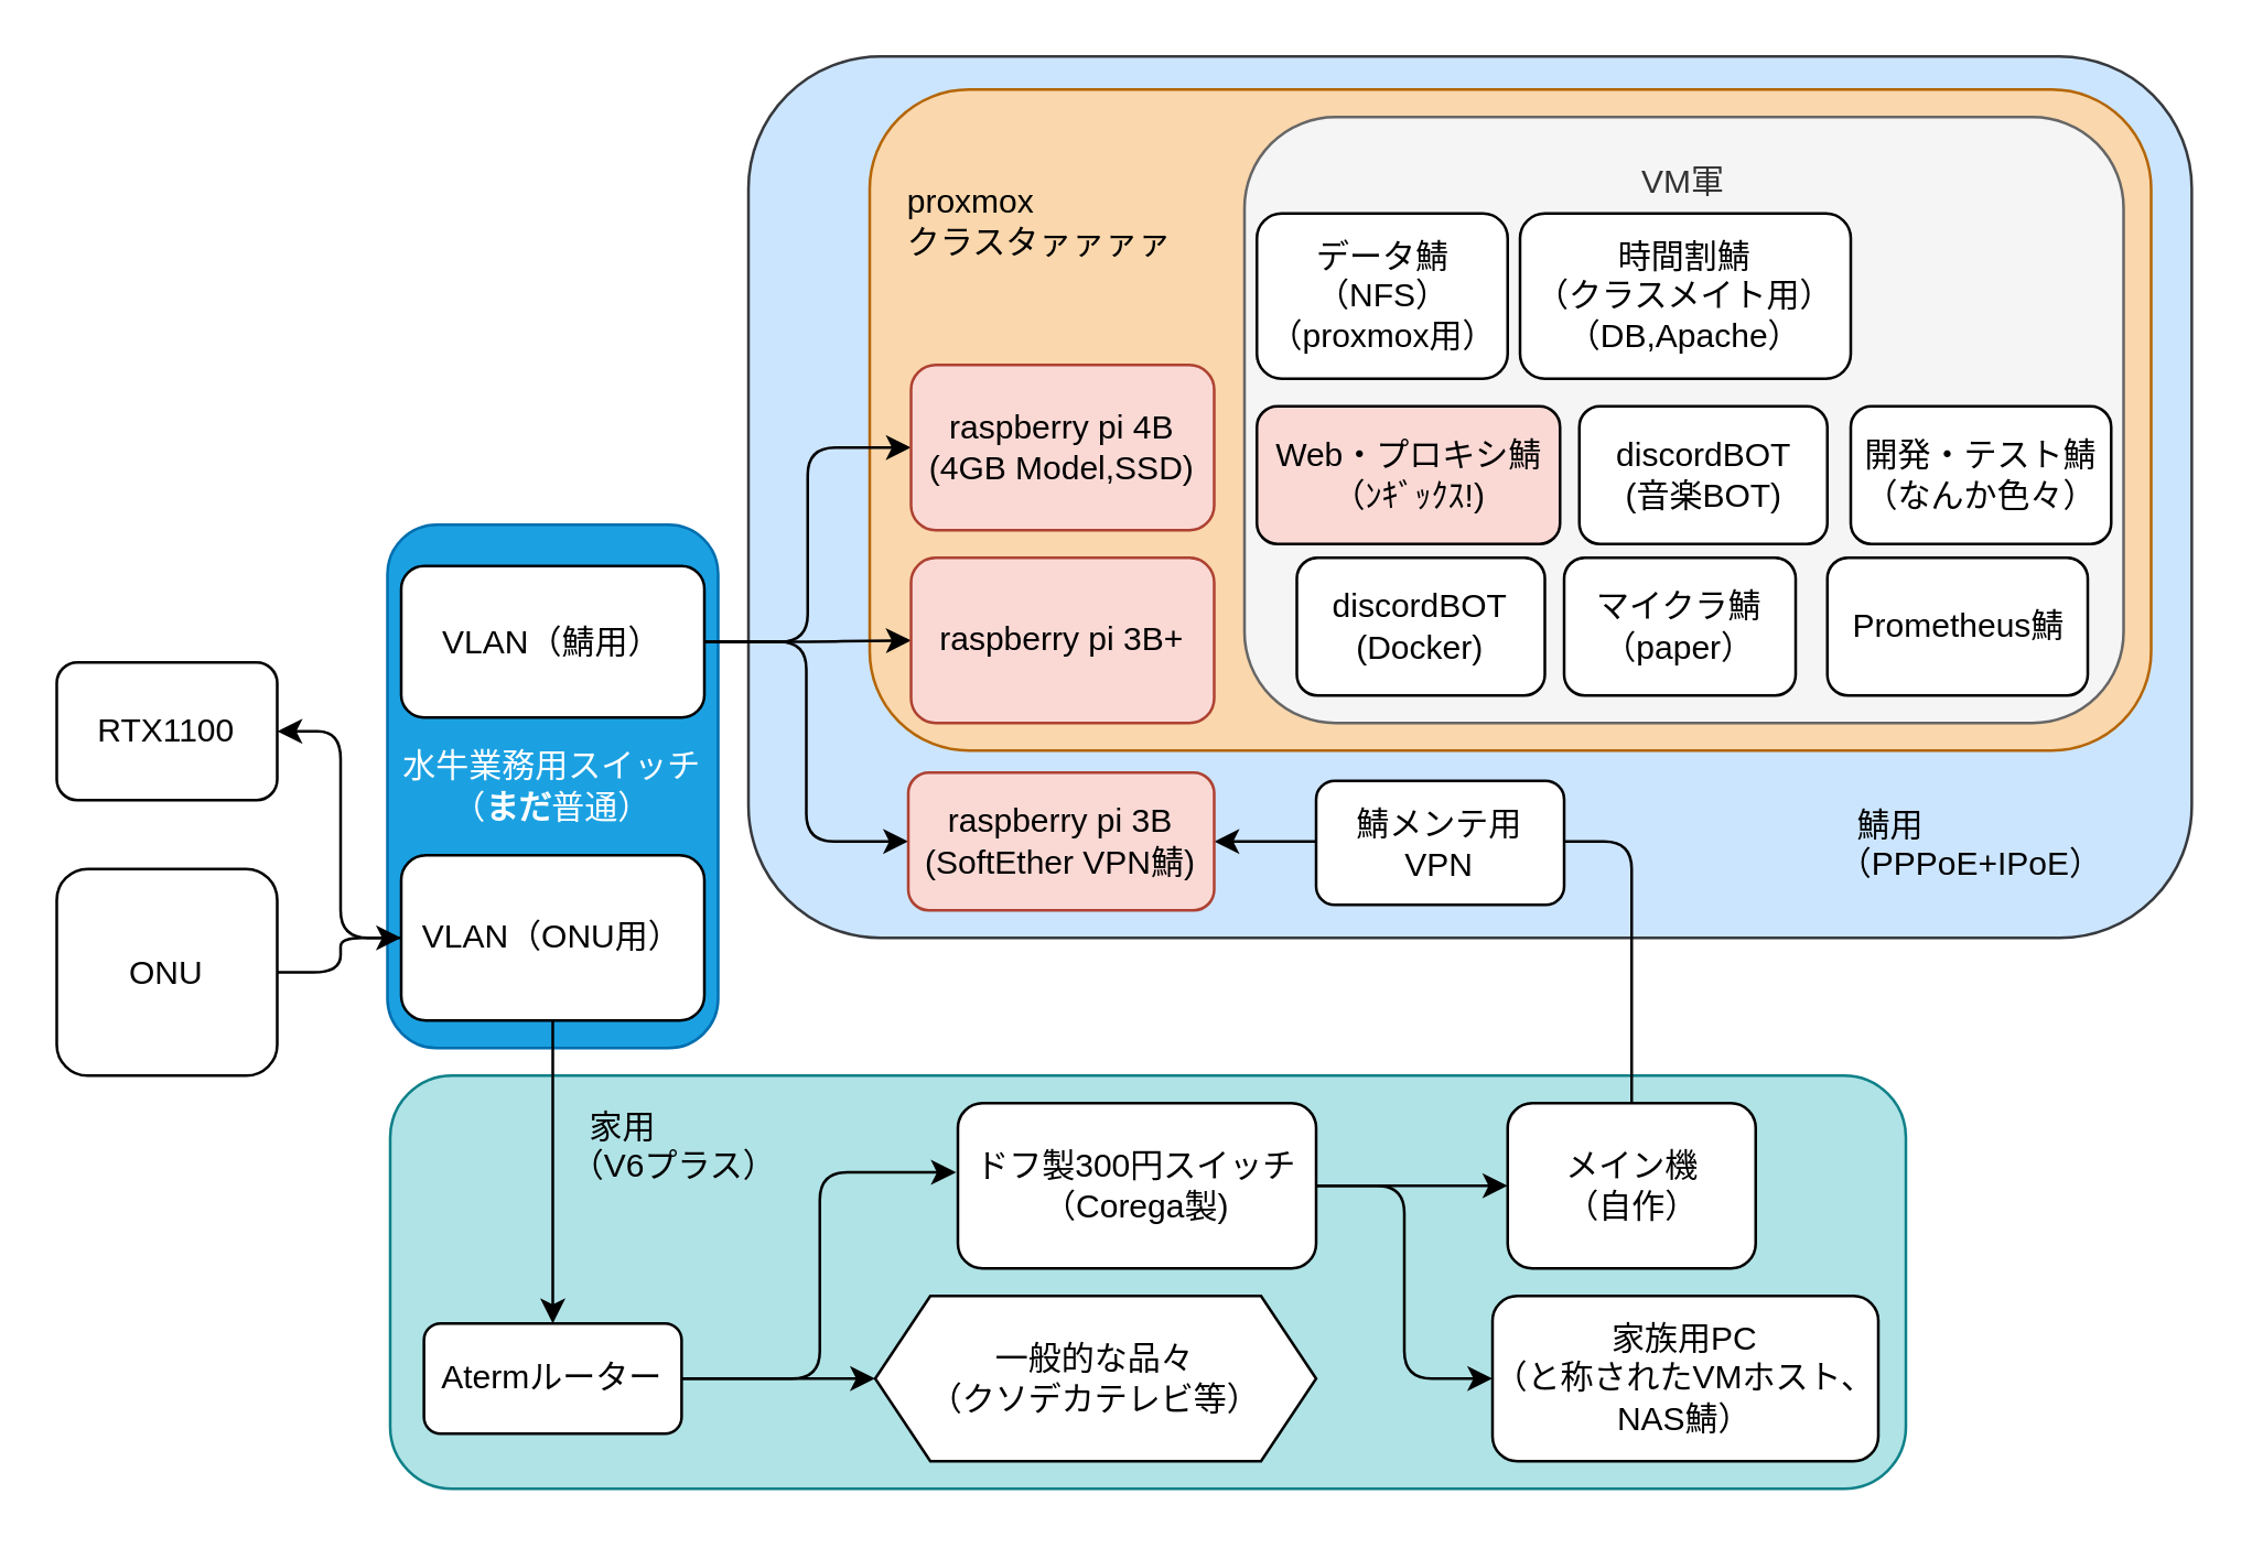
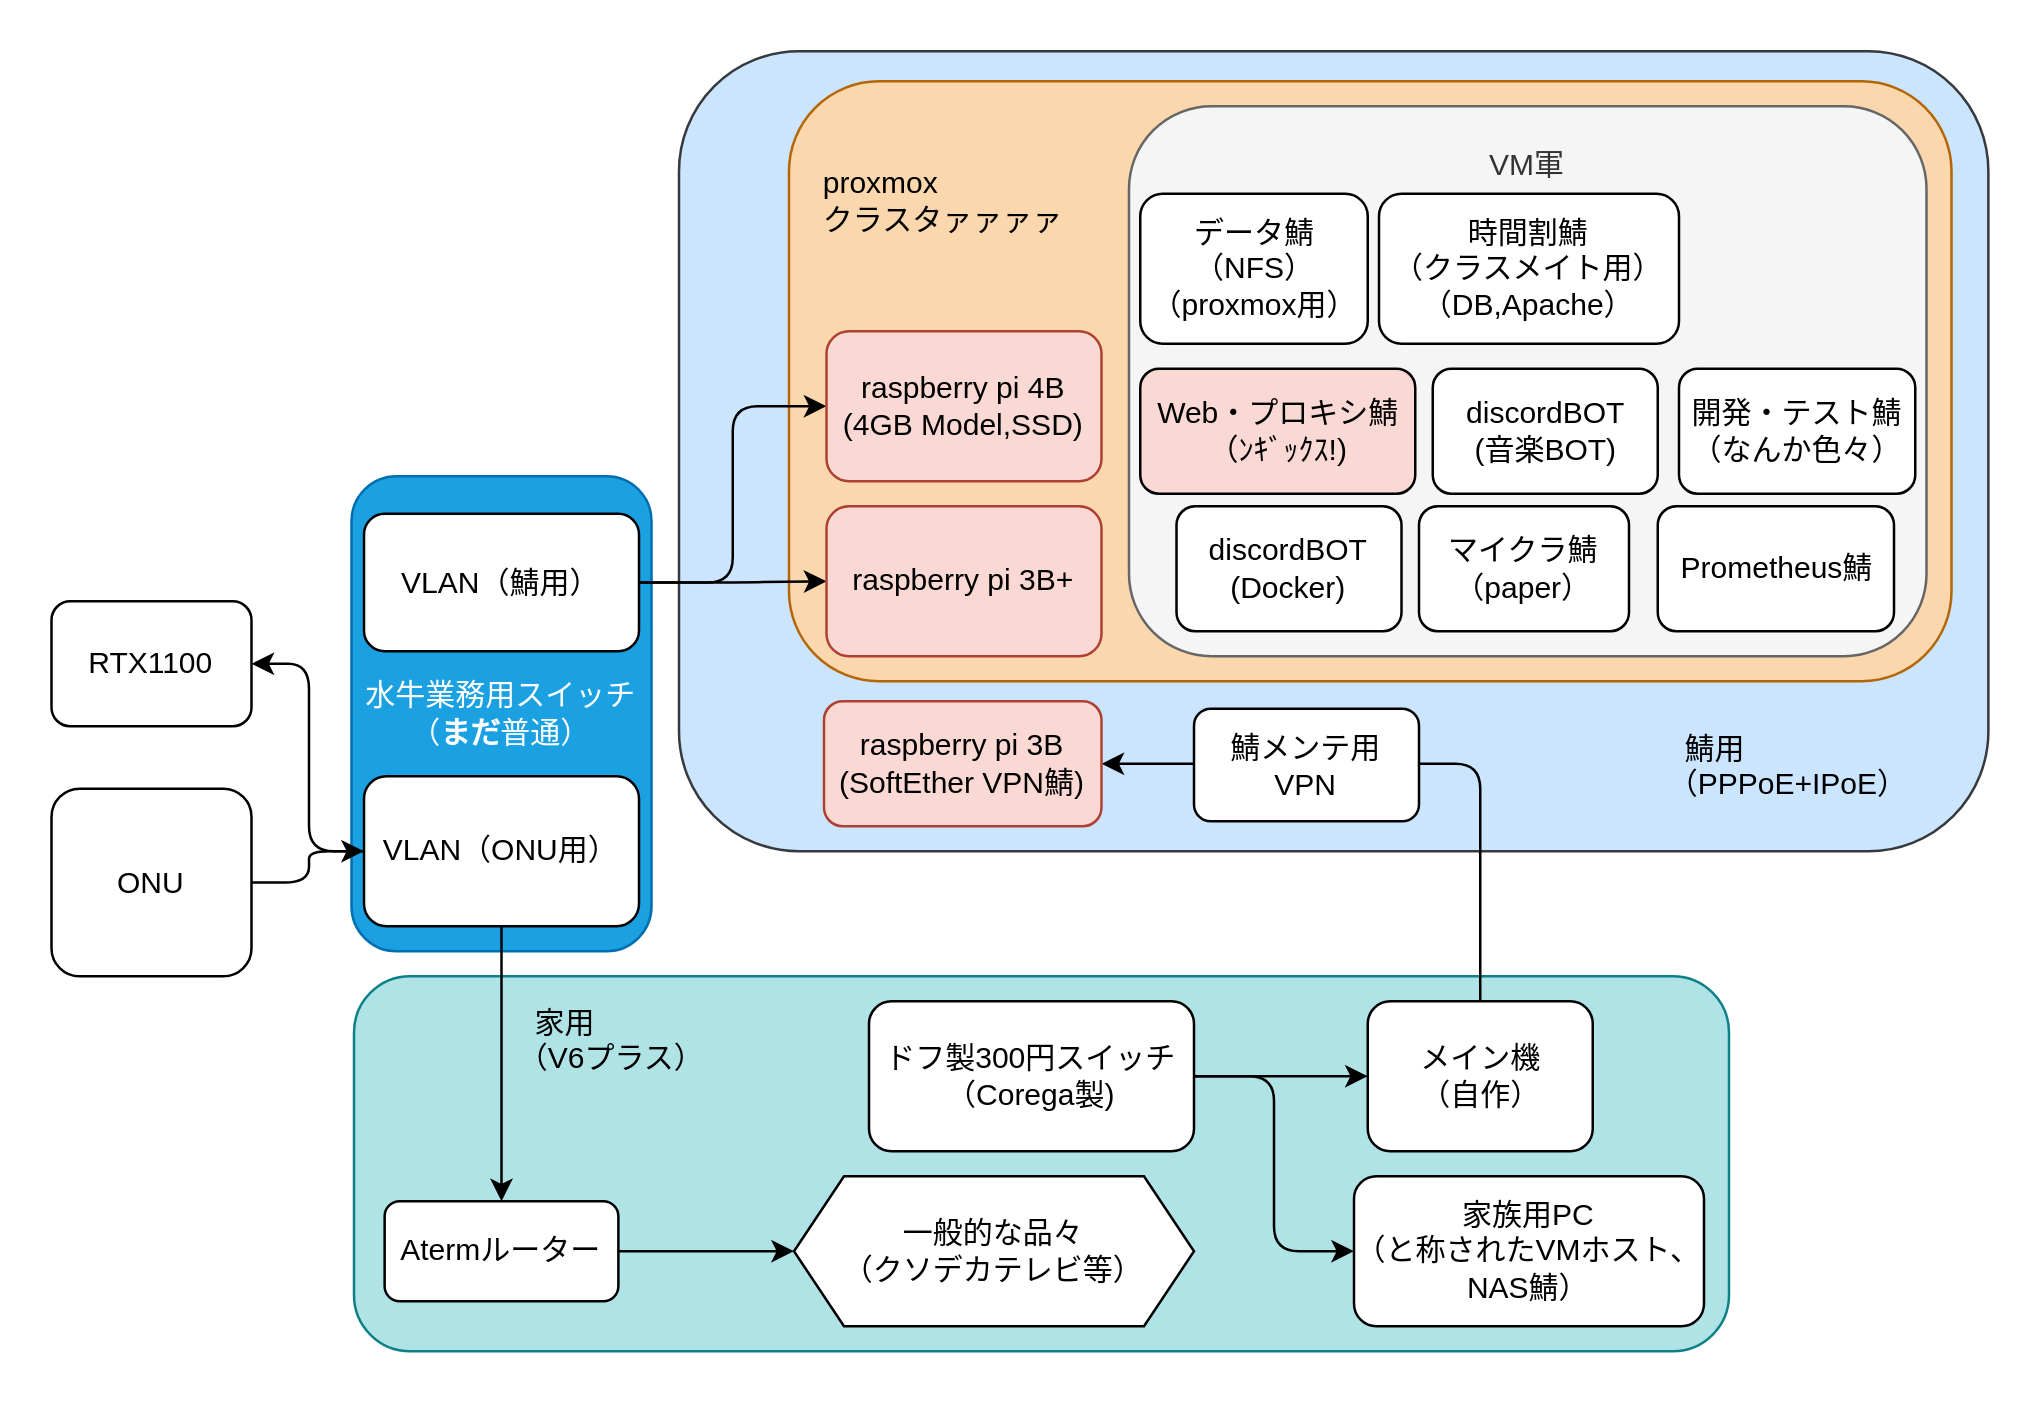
  <mxCell id="0" />
  <mxCell id="1" parent="0" />
  <mxCell id="2" value="" style="rounded=1;whiteSpace=wrap;html=1;fillColor=#cce5ff;strokeColor=#36393d;" vertex="1" parent="1"><mxGeometry x="271" y="20" width="523.75" height="320" as="geometry" /></mxCell>
  <mxCell id="3" value="" style="rounded=1;whiteSpace=wrap;html=1;fillColor=#b0e3e6;strokeColor=#0e8088;" vertex="1" parent="1"><mxGeometry x="141" y="390" width="550" height="150" as="geometry" /></mxCell>
  <mxCell id="4" value="&lt;blockquote style=&quot;margin: 0 0 0 40px ; border: none ; padding: 0px&quot;&gt;&lt;/blockquote&gt;&lt;font color=&quot;#000000&quot;&gt;&lt;span style=&quot;text-align: center&quot;&gt;&lt;div style=&quot;text-align: justify&quot;&gt;&lt;span&gt;　proxmox&lt;/span&gt;&lt;/div&gt;&lt;/span&gt;&lt;span style=&quot;text-align: center&quot;&gt;&lt;div style=&quot;text-align: justify&quot;&gt;&lt;span&gt;　クラスタァァァァ&lt;/span&gt;&lt;/div&gt;&lt;/span&gt;&lt;/font&gt;&lt;div style=&quot;text-align: justify&quot;&gt;&lt;font color=&quot;#000000&quot;&gt;&lt;br&gt;&lt;/font&gt;&lt;/div&gt;&lt;div style=&quot;text-align: justify&quot;&gt;&lt;font color=&quot;#000000&quot;&gt;&lt;br&gt;&lt;/font&gt;&lt;/div&gt;&lt;div style=&quot;text-align: justify&quot;&gt;&lt;font color=&quot;#000000&quot;&gt;&lt;br&gt;&lt;/font&gt;&lt;/div&gt;&lt;div style=&quot;text-align: justify&quot;&gt;&lt;font color=&quot;#000000&quot;&gt;&lt;br&gt;&lt;/font&gt;&lt;/div&gt;&lt;div style=&quot;text-align: justify&quot;&gt;&lt;font color=&quot;#000000&quot;&gt;&lt;br&gt;&lt;/font&gt;&lt;/div&gt;&lt;div style=&quot;text-align: justify&quot;&gt;&lt;font color=&quot;#000000&quot;&gt;&amp;nbsp;&lt;/font&gt;&lt;/div&gt;&lt;blockquote style=&quot;margin: 0 0 0 40px ; border: none ; padding: 0px&quot;&gt;&lt;/blockquote&gt;&lt;blockquote style=&quot;margin: 0 0 0 40px ; border: none ; padding: 0px&quot;&gt;&lt;/blockquote&gt;&lt;blockquote style=&quot;margin: 0 0 0 40px ; border: none ; padding: 0px&quot;&gt;&lt;/blockquote&gt;&lt;blockquote style=&quot;margin: 0 0 0 40px ; border: none ; padding: 0px&quot;&gt;&lt;/blockquote&gt;&lt;blockquote style=&quot;margin: 0 0 0 40px ; border: none ; padding: 0px&quot;&gt;&lt;/blockquote&gt;&lt;blockquote style=&quot;margin: 0 0 0 40px ; border: none ; padding: 0px&quot;&gt;&lt;/blockquote&gt;&lt;blockquote style=&quot;margin: 0 0 0 40px ; border: none ; padding: 0px&quot;&gt;&lt;/blockquote&gt;&lt;blockquote style=&quot;text-align: center ; margin: 0px 0px 0px 40px ; border: none ; padding: 0px&quot;&gt;&lt;font color=&quot;#000000&quot;&gt;&lt;br&gt;&lt;/font&gt;&lt;/blockquote&gt;&lt;blockquote style=&quot;text-align: center ; margin: 0px 0px 0px 40px ; border: none ; padding: 0px&quot;&gt;&lt;font color=&quot;#000000&quot;&gt;&lt;br&gt;&lt;/font&gt;&lt;/blockquote&gt;&lt;blockquote style=&quot;text-align: center ; margin: 0px 0px 0px 40px ; border: none ; padding: 0px&quot;&gt;&lt;font color=&quot;#000000&quot;&gt;&lt;br&gt;&lt;/font&gt;&lt;/blockquote&gt;&lt;blockquote style=&quot;text-align: center ; margin: 0px 0px 0px 40px ; border: none ; padding: 0px&quot;&gt;&lt;br&gt;&lt;/blockquote&gt;" style="rounded=1;whiteSpace=wrap;html=1;align=left;fillColor=#fad7ac;strokeColor=#b46504;" parent="1" vertex="1"><mxGeometry x="315" y="32" width="465" height="240" as="geometry" /></mxCell>
  <mxCell id="5" value="VM軍&lt;br&gt;&lt;br&gt;&lt;br&gt;&lt;br&gt;&lt;br&gt;&lt;br&gt;&lt;br&gt;&lt;br&gt;&lt;br&gt;&lt;br&gt;&lt;br&gt;&lt;br&gt;&lt;br&gt;" style="rounded=1;whiteSpace=wrap;html=1;fillColor=#f5f5f5;strokeColor=#666666;fontColor=#333333;" parent="1" vertex="1"><mxGeometry x="451" y="42" width="319" height="220" as="geometry" /></mxCell>
  <mxCell id="6" value="ONU" style="rounded=1;whiteSpace=wrap;html=1;" parent="1" vertex="1"><mxGeometry x="20" y="315" width="80" height="75" as="geometry" /></mxCell>
  <mxCell id="7" value="水牛業務用スイッチ&lt;br&gt;&lt;div&gt;（&lt;b&gt;まだ&lt;/b&gt;普通）&lt;/div&gt;" style="rounded=1;whiteSpace=wrap;html=1;fillColor=#1ba1e2;strokeColor=#006EAF;fontColor=#ffffff;" parent="1" vertex="1"><mxGeometry x="140" y="190" width="120" height="190" as="geometry" /></mxCell>
  <mxCell id="8" style="edgeStyle=orthogonalEdgeStyle;html=1;exitX=1;exitY=0.5;exitDx=0;exitDy=0;entryX=0;entryY=0.5;entryDx=0;entryDy=0;strokeColor=#000000;" parent="1" source="11" target="28" edge="1"><mxGeometry relative="1" as="geometry" /></mxCell>
  <mxCell id="9" style="edgeStyle=orthogonalEdgeStyle;html=1;exitX=1;exitY=0.5;exitDx=0;exitDy=0;entryX=0;entryY=0.5;entryDx=0;entryDy=0;strokeColor=#000000;" parent="1" source="11" target="27" edge="1"><mxGeometry relative="1" as="geometry" /></mxCell>
- <mxCell id="10" style="edgeStyle=orthogonalEdgeStyle;html=1;exitX=1;exitY=0.5;exitDx=0;exitDy=0;entryX=0;entryY=0.5;entryDx=0;entryDy=0;strokeColor=#000000;" parent="1" source="11" target="26" edge="1"><mxGeometry relative="1" as="geometry" /></mxCell>
  <mxCell id="11" value="VLAN（鯖用）" style="rounded=1;whiteSpace=wrap;html=1;" parent="1" vertex="1"><mxGeometry x="145" y="205" width="110" height="55" as="geometry" /></mxCell>
  <mxCell id="12" style="edgeStyle=elbowEdgeStyle;html=1;exitX=0;exitY=0.5;exitDx=0;exitDy=0;entryX=1;entryY=0.5;entryDx=0;entryDy=0;strokeColor=#000000;" parent="1" source="14" target="19" edge="1"><mxGeometry relative="1" as="geometry" /></mxCell>
  <mxCell id="13" style="edgeStyle=orthogonalEdgeStyle;html=1;exitX=0.5;exitY=1;exitDx=0;exitDy=0;entryX=0.5;entryY=0;entryDx=0;entryDy=0;strokeColor=#000000;" parent="1" source="14" target="18" edge="1"><mxGeometry relative="1" as="geometry" /></mxCell>
  <mxCell id="14" value="VLAN（ONU用）" style="rounded=1;whiteSpace=wrap;html=1;" parent="1" vertex="1"><mxGeometry x="145" y="310" width="110" height="60" as="geometry" /></mxCell>
  <mxCell id="15" value="" style="edgeStyle=elbowEdgeStyle;endArrow=classic;html=1;entryX=0;entryY=0.5;entryDx=0;entryDy=0;exitX=1;exitY=0.5;exitDx=0;exitDy=0;strokeColor=#000000;" parent="1" source="6" target="14" edge="1"><mxGeometry width="50" height="50" relative="1" as="geometry"><mxPoint x="103" y="273" as="sourcePoint" /><mxPoint x="85" y="25" as="targetPoint" /></mxGeometry></mxCell>
  <mxCell id="16" style="edgeStyle=orthogonalEdgeStyle;html=1;exitX=1;exitY=0.5;exitDx=0;exitDy=0;entryX=0;entryY=0.5;entryDx=0;entryDy=0;strokeColor=#000000;" parent="1" source="18" target="20" edge="1"><mxGeometry relative="1" as="geometry" /></mxCell>
- <mxCell id="17" style="edgeStyle=orthogonalEdgeStyle;html=1;exitX=1;exitY=0.5;exitDx=0;exitDy=0;entryX=-0.005;entryY=0.419;entryDx=0;entryDy=0;entryPerimeter=0;strokeColor=#000000;" parent="1" source="18" target="23" edge="1"><mxGeometry relative="1" as="geometry" /></mxCell>
  <mxCell id="18" value="Atermルーター" style="rounded=1;whiteSpace=wrap;html=1;" parent="1" vertex="1"><mxGeometry x="153.25" y="480" width="93.5" height="40" as="geometry" /></mxCell>
  <mxCell id="19" value="RTX1100" style="rounded=1;whiteSpace=wrap;html=1;" parent="1" vertex="1"><mxGeometry x="20" y="240" width="80" height="50" as="geometry" /></mxCell>
  <mxCell id="20" value="一般的な品々&lt;br&gt;（クソデカテレビ等）" style="shape=hexagon;perimeter=hexagonPerimeter2;whiteSpace=wrap;html=1;fixedSize=1;" parent="1" vertex="1"><mxGeometry x="317" y="470" width="160" height="60" as="geometry" /></mxCell>
  <mxCell id="21" style="edgeStyle=orthogonalEdgeStyle;html=1;exitX=1;exitY=0.5;exitDx=0;exitDy=0;entryX=0;entryY=0.5;entryDx=0;entryDy=0;strokeColor=#000000;" parent="1" source="23" target="25" edge="1"><mxGeometry relative="1" as="geometry" /></mxCell>
  <mxCell id="22" style="edgeStyle=orthogonalEdgeStyle;html=1;exitX=1;exitY=0.5;exitDx=0;exitDy=0;entryX=0;entryY=0.5;entryDx=0;entryDy=0;strokeColor=#000000;" parent="1" source="23" target="36" edge="1"><mxGeometry relative="1" as="geometry" /></mxCell>
  <mxCell id="23" value="ドフ製300円スイッチ&lt;br&gt;（Corega製)" style="rounded=1;whiteSpace=wrap;html=1;" parent="1" vertex="1"><mxGeometry x="347" y="400" width="130" height="60" as="geometry" /></mxCell>
  <mxCell id="24" style="edgeStyle=orthogonalEdgeStyle;html=1;exitX=0.5;exitY=0;exitDx=0;exitDy=0;entryX=1;entryY=0.5;entryDx=0;entryDy=0;strokeColor=#000000;" parent="1" source="25" target="26" edge="1"><mxGeometry relative="1" as="geometry" /></mxCell>
  <mxCell id="25" value="メイン機&lt;br&gt;（自作）" style="rounded=1;whiteSpace=wrap;html=1;" parent="1" vertex="1"><mxGeometry x="546.5" y="400" width="90" height="60" as="geometry" /></mxCell>
  <mxCell id="26" value="&lt;font color=&quot;#000000&quot;&gt;raspberry pi 3B&lt;br&gt;(SoftEther VPN鯖)&lt;/font&gt;" style="rounded=1;whiteSpace=wrap;html=1;fillColor=#fad9d5;strokeColor=#ae4132;" parent="1" vertex="1"><mxGeometry x="329" y="280" width="111" height="50" as="geometry" /></mxCell>
  <mxCell id="27" value="&lt;font color=&quot;#000000&quot;&gt;raspberry pi 4B&lt;br&gt;(4GB Model,SSD)&lt;/font&gt;" style="rounded=1;whiteSpace=wrap;html=1;fillColor=#fad9d5;strokeColor=#ae4132;" parent="1" vertex="1"><mxGeometry x="330" y="132" width="110" height="60" as="geometry" /></mxCell>
  <mxCell id="28" value="&lt;font color=&quot;#000000&quot;&gt;raspberry pi 3B+&lt;/font&gt;" style="rounded=1;whiteSpace=wrap;html=1;fillColor=#fad9d5;strokeColor=#ae4132;" parent="1" vertex="1"><mxGeometry x="330" y="202" width="110" height="60" as="geometry" /></mxCell>
  <mxCell id="29" value="discordBOT&lt;br&gt;(音楽BOT)" style="rounded=1;whiteSpace=wrap;html=1;" parent="1" vertex="1"><mxGeometry x="572.5" y="147" width="90" height="50" as="geometry" /></mxCell>
  <mxCell id="30" value="Web・プロキシ鯖&lt;br&gt;（ﾝｷﾞｯｸｽ!)" style="rounded=1;whiteSpace=wrap;html=1;fillColor=#fad9d5;" parent="1" vertex="1"><mxGeometry x="455.5" y="147" width="110" height="50" as="geometry" /></mxCell>
  <mxCell id="31" value="データ鯖&lt;br&gt;（NFS）（proxmox用）" style="rounded=1;whiteSpace=wrap;html=1;" parent="1" vertex="1"><mxGeometry x="455.5" y="77" width="91" height="60" as="geometry" /></mxCell>
  <mxCell id="32" value="時間割鯖&lt;br&gt;（クラスメイト用）&lt;br&gt;（DB,Apache）" style="rounded=1;whiteSpace=wrap;html=1;" parent="1" vertex="1"><mxGeometry x="551" y="77" width="120" height="60" as="geometry" /></mxCell>
  <mxCell id="33" value="discordBOT&lt;br&gt;(Docker)" style="rounded=1;whiteSpace=wrap;html=1;" parent="1" vertex="1"><mxGeometry x="470" y="202" width="90" height="50" as="geometry" /></mxCell>
  <mxCell id="34" value="開発・テスト鯖&lt;br&gt;（なんか色々）" style="rounded=1;whiteSpace=wrap;html=1;" parent="1" vertex="1"><mxGeometry x="671" y="147" width="94.5" height="50" as="geometry" /></mxCell>
  <mxCell id="35" value="鯖メンテ用&lt;br&gt;VPN" style="rounded=1;whiteSpace=wrap;html=1;" parent="1" vertex="1"><mxGeometry x="477" y="283" width="90" height="45" as="geometry" /></mxCell>
  <mxCell id="36" value="家族用PC&lt;br&gt;（と称されたVMホスト、NAS鯖）" style="rounded=1;whiteSpace=wrap;html=1;" parent="1" vertex="1"><mxGeometry x="541" y="470" width="140" height="60" as="geometry" /></mxCell>
  <mxCell id="37" value="マイクラ鯖&lt;br&gt;（paper）" style="rounded=1;whiteSpace=wrap;html=1;" parent="1" vertex="1"><mxGeometry x="567" y="202" width="84" height="50" as="geometry" /></mxCell>
  <mxCell id="38" value="Prometheus鯖" style="rounded=1;whiteSpace=wrap;html=1;" vertex="1" parent="1"><mxGeometry x="662.5" y="202" width="94.5" height="50" as="geometry" /></mxCell>
  <mxCell id="39" value="  家用&#10;（V6プラス）" style="text;strokeColor=none;fillColor=none;align=left;verticalAlign=middle;spacingLeft=4;spacingRight=4;overflow=hidden;points=[[0,0.5],[1,0.5]];portConstraint=eastwest;rotatable=0;fontSize=12;fontColor=#000000;" vertex="1" parent="1"><mxGeometry x="201" y="400" width="80" height="30" as="geometry" /></mxCell>
  <mxCell id="40" value="  鯖用&#10;（PPPoE+IPoE）" style="text;strokeColor=none;fillColor=none;align=left;verticalAlign=middle;spacingLeft=4;spacingRight=4;overflow=hidden;points=[[0,0.5],[1,0.5]];portConstraint=eastwest;rotatable=0;fontSize=12;fontColor=#000000;" vertex="1" parent="1"><mxGeometry x="661" y="290.5" width="119" height="30" as="geometry" /></mxCell>
